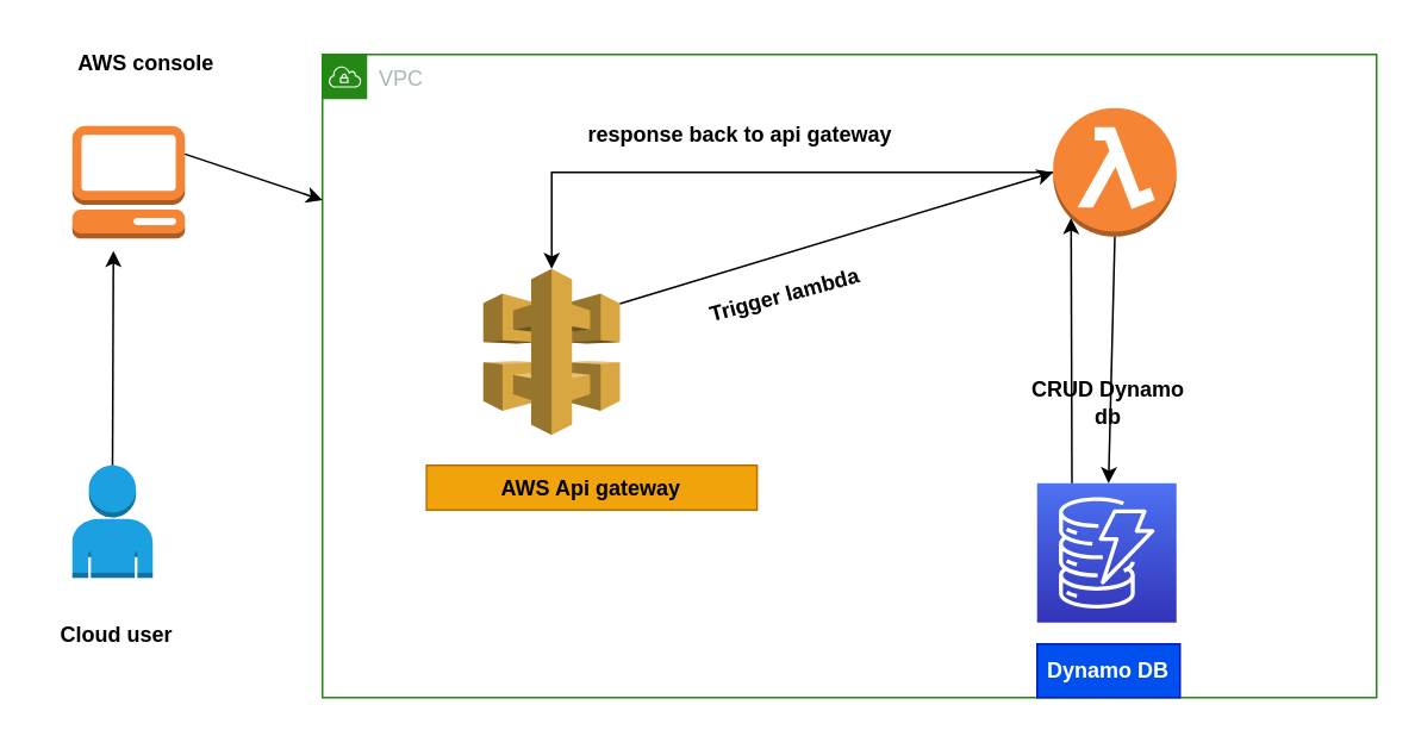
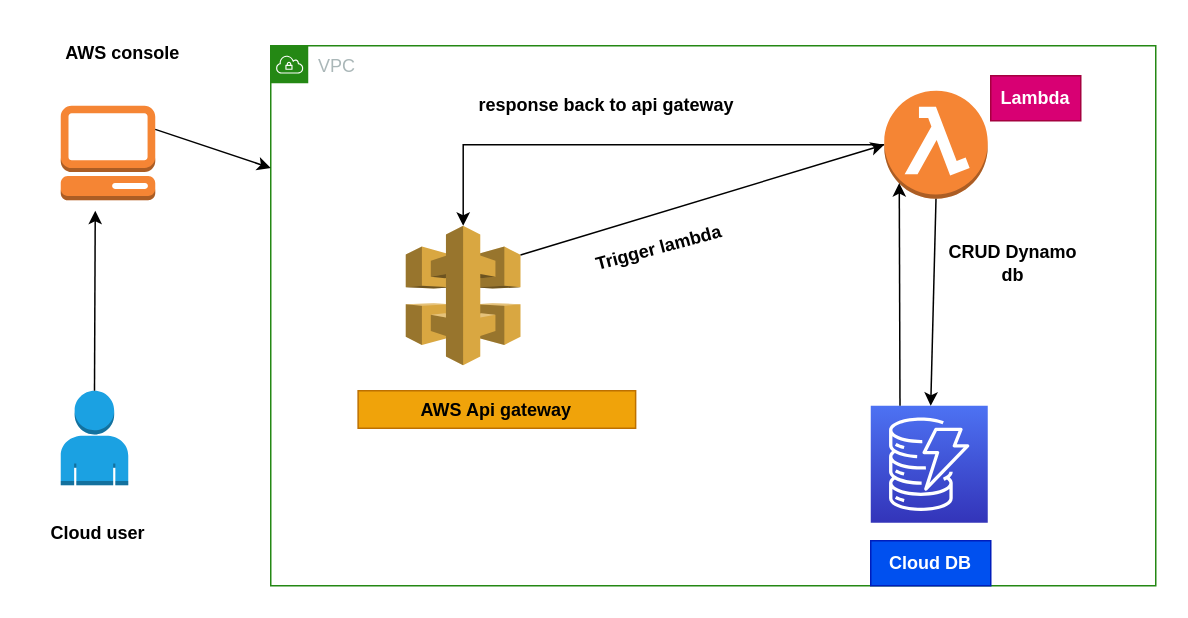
  <mxCell id="0" />
  <mxCell id="1" parent="0" />
  <mxCell id="2" value="VPC" style="points=[[0,0],[0.25,0],[0.5,0],[0.75,0],[1,0],[1,0.25],[1,0.5],[1,0.75],[1,1],[0.75,1],[0.5,1],[0.25,1],[0,1],[0,0.75],[0,0.5],[0,0.25]];outlineConnect=0;gradientColor=none;html=1;whiteSpace=wrap;fontSize=12;fontStyle=0;container=1;pointerEvents=0;collapsible=0;recursiveResize=0;shape=mxgraph.aws4.group;grIcon=mxgraph.aws4.group_vpc;strokeColor=#248814;fillColor=none;verticalAlign=top;align=left;spacingLeft=30;fontColor=#AAB7B8;dashed=0;" parent="1" vertex="1"><mxGeometry x="180" y="30" width="590" height="360" as="geometry" /></mxCell>
  <mxCell id="3" value="" style="outlineConnect=0;dashed=0;verticalLabelPosition=bottom;verticalAlign=top;align=center;html=1;shape=mxgraph.aws3.api_gateway;fillColor=#D9A741;gradientColor=none;" parent="2" vertex="1"><mxGeometry x="90" y="120" width="76.5" height="93" as="geometry" /></mxCell>
  <mxCell id="4" style="edgeStyle=orthogonalEdgeStyle;rounded=0;orthogonalLoop=1;jettySize=auto;html=1;exitX=0;exitY=0.5;exitDx=0;exitDy=0;exitPerimeter=0;" parent="2" source="5" target="3" edge="1"><mxGeometry relative="1" as="geometry" /></mxCell>
  <mxCell id="5" value="" style="outlineConnect=0;dashed=0;verticalLabelPosition=bottom;verticalAlign=top;align=center;html=1;shape=mxgraph.aws3.lambda_function;fillColor=#F58534;gradientColor=none;" parent="2" vertex="1"><mxGeometry x="409" y="30" width="69" height="72" as="geometry" /></mxCell>
  <mxCell id="6" value="" style="sketch=0;points=[[0,0,0],[0.25,0,0],[0.5,0,0],[0.75,0,0],[1,0,0],[0,1,0],[0.25,1,0],[0.5,1,0],[0.75,1,0],[1,1,0],[0,0.25,0],[0,0.5,0],[0,0.75,0],[1,0.25,0],[1,0.5,0],[1,0.75,0]];outlineConnect=0;fontColor=#232F3E;gradientColor=#4D72F3;gradientDirection=north;fillColor=#3334B9;strokeColor=#ffffff;dashed=0;verticalLabelPosition=bottom;verticalAlign=top;align=center;html=1;fontSize=12;fontStyle=0;aspect=fixed;shape=mxgraph.aws4.resourceIcon;resIcon=mxgraph.aws4.dynamodb;" parent="2" vertex="1"><mxGeometry x="400" y="240" width="78" height="78" as="geometry" /></mxCell>
  <mxCell id="7" value="" style="endArrow=classic;html=1;rounded=0;exitX=1;exitY=0.21;exitDx=0;exitDy=0;exitPerimeter=0;entryX=0;entryY=0.5;entryDx=0;entryDy=0;entryPerimeter=0;" parent="2" source="3" target="5" edge="1"><mxGeometry width="50" height="50" relative="1" as="geometry"><mxPoint x="310" y="290" as="sourcePoint" /><mxPoint x="360" y="240" as="targetPoint" /></mxGeometry></mxCell>
  <mxCell id="8" value="" style="endArrow=classic;html=1;rounded=0;exitX=0.5;exitY=1;exitDx=0;exitDy=0;exitPerimeter=0;" parent="2" source="5" target="6" edge="1"><mxGeometry width="50" height="50" relative="1" as="geometry"><mxPoint x="310" y="290" as="sourcePoint" /><mxPoint x="360" y="240" as="targetPoint" /></mxGeometry></mxCell>
  <mxCell id="9" value="" style="endArrow=classic;html=1;rounded=0;entryX=0.145;entryY=0.855;entryDx=0;entryDy=0;entryPerimeter=0;exitX=0.25;exitY=0;exitDx=0;exitDy=0;exitPerimeter=0;" parent="2" source="6" target="5" edge="1"><mxGeometry width="50" height="50" relative="1" as="geometry"><mxPoint x="310" y="290" as="sourcePoint" /><mxPoint x="360" y="240" as="targetPoint" /></mxGeometry></mxCell>
  <mxCell id="10" value="AWS Api gateway" style="text;html=1;strokeColor=#BD7000;fillColor=#f0a30a;align=center;verticalAlign=middle;whiteSpace=wrap;rounded=0;fontColor=#000000;fontStyle=1" parent="2" vertex="1"><mxGeometry x="58.25" y="230" width="185" height="25" as="geometry" /></mxCell>
- <mxCell id="12" value="Dynamo DB" style="text;html=1;strokeColor=#001DBC;fillColor=#0050ef;align=center;verticalAlign=middle;whiteSpace=wrap;rounded=0;fontColor=#ffffff;fontStyle=1" parent="2" vertex="1"><mxGeometry x="400" y="330" width="80" height="30" as="geometry" /></mxCell>
+ <mxCell id="11" value="&lt;div&gt;Lambda&lt;/div&gt;" style="text;html=1;strokeColor=#A50040;fillColor=#d80073;align=center;verticalAlign=middle;whiteSpace=wrap;rounded=0;fontColor=#ffffff;fontStyle=1" parent="2" vertex="1"><mxGeometry x="480" y="20" width="60" height="30" as="geometry" /></mxCell>
+ <mxCell id="12" value="Cloud DB" style="text;html=1;strokeColor=#001DBC;fillColor=#0050ef;align=center;verticalAlign=middle;whiteSpace=wrap;rounded=0;fontColor=#ffffff;fontStyle=1" parent="2" vertex="1"><mxGeometry x="400" y="330" width="80" height="30" as="geometry" /></mxCell>
  <mxCell id="13" value="Trigger lambda" style="text;html=1;strokeColor=none;fillColor=none;align=center;verticalAlign=middle;whiteSpace=wrap;rounded=0;rotation=-15;fontStyle=1" parent="2" vertex="1"><mxGeometry x="209.32" y="120" width="100" height="30" as="geometry" /></mxCell>
- <mxCell id="14" value="CRUD Dynamo db" style="text;html=1;strokeColor=none;fillColor=none;align=center;verticalAlign=middle;whiteSpace=wrap;rounded=0;fontStyle=1" parent="2" vertex="1"><mxGeometry x="395" y="180" width="90" height="30" as="geometry" /></mxCell>
- <mxCell id="15" value="response back to api gateway" style="text;html=1;strokeColor=none;fillColor=none;align=center;verticalAlign=middle;whiteSpace=wrap;rounded=0;fontStyle=1" parent="2" vertex="1"><mxGeometry x="138.25" y="30" width="191.75" height="30" as="geometry" /></mxCell>
+ <mxCell id="14" value="CRUD Dynamo db" style="text;html=1;strokeColor=none;fillColor=none;align=center;verticalAlign=middle;whiteSpace=wrap;rounded=0;fontStyle=1" parent="2" vertex="1"><mxGeometry x="450" y="130" width="90" height="30" as="geometry" /></mxCell>
+ <mxCell id="15" value="response back to api gateway" style="text;html=1;strokeColor=none;fillColor=none;align=center;verticalAlign=middle;whiteSpace=wrap;rounded=0;fontStyle=1" parent="2" vertex="1"><mxGeometry x="128.25" y="25" width="191.75" height="30" as="geometry" /></mxCell>
  <mxCell id="16" value="" style="outlineConnect=0;dashed=0;verticalLabelPosition=bottom;verticalAlign=top;align=center;html=1;shape=mxgraph.aws3.management_console;fillColor=#F58534;gradientColor=none;" parent="1" vertex="1"><mxGeometry x="40" y="70" width="63" height="63" as="geometry" /></mxCell>
  <mxCell id="17" value="" style="outlineConnect=0;dashed=0;verticalLabelPosition=bottom;verticalAlign=top;align=center;html=1;shape=mxgraph.aws3.user;fillColor=#1ba1e2;strokeColor=#006EAF;fontColor=#ffffff;" parent="1" vertex="1"><mxGeometry x="40" y="260" width="45" height="63" as="geometry" /></mxCell>
  <mxCell id="18" value="" style="endArrow=classic;html=1;rounded=0;exitX=1;exitY=0.25;exitDx=0;exitDy=0;exitPerimeter=0;" parent="1" source="16" target="2" edge="1"><mxGeometry width="50" height="50" relative="1" as="geometry"><mxPoint x="130" y="120" as="sourcePoint" /><mxPoint x="430" y="270" as="targetPoint" /></mxGeometry></mxCell>
  <mxCell id="19" value="" style="endArrow=classic;html=1;rounded=0;exitX=0.5;exitY=0;exitDx=0;exitDy=0;exitPerimeter=0;" parent="1" source="17" edge="1"><mxGeometry width="50" height="50" relative="1" as="geometry"><mxPoint x="380" y="320" as="sourcePoint" /><mxPoint x="63" y="140" as="targetPoint" /></mxGeometry></mxCell>
  <mxCell id="20" value="Cloud user" style="text;html=1;strokeColor=none;fillColor=none;align=center;verticalAlign=middle;whiteSpace=wrap;rounded=0;fontStyle=1" parent="1" vertex="1"><mxGeometry x="20" y="340" width="90" height="30" as="geometry" /></mxCell>
  <mxCell id="21" value="AWS console" style="text;html=1;strokeColor=none;fillColor=none;align=center;verticalAlign=middle;whiteSpace=wrap;rounded=0;fontStyle=1" parent="1" vertex="1"><mxGeometry x="37.25" y="20" width="88.5" height="30" as="geometry" /></mxCell>
